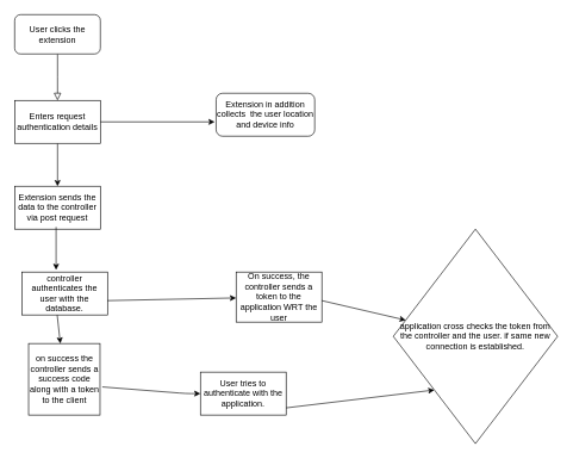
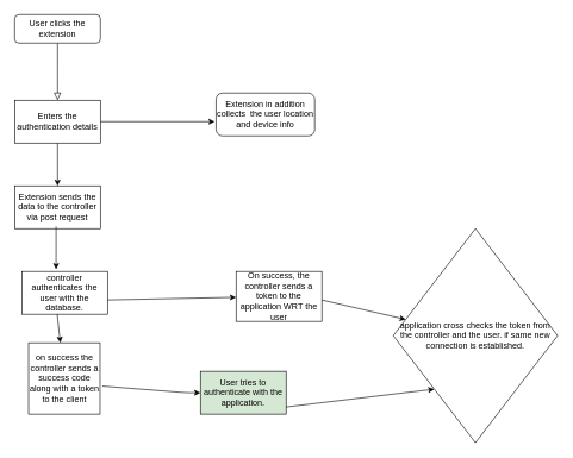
  <mxCell id="0" />
  <mxCell id="1" parent="0" />
  <mxCell id="2" value="" style="rounded=0;html=1;jettySize=auto;orthogonalLoop=1;fontSize=11;endArrow=block;endFill=0;endSize=8;strokeWidth=1;shadow=0;labelBackgroundColor=none;edgeStyle=orthogonalEdgeStyle;" parent="1" source="3" edge="1"><mxGeometry relative="1" as="geometry"><mxPoint x="80" y="140" as="targetPoint" /></mxGeometry></mxCell>
- <mxCell id="3" value="User clicks the extension" style="rounded=1;whiteSpace=wrap;html=1;fontSize=12;glass=0;strokeWidth=1;shadow=0;" parent="1" vertex="1"><mxGeometry x="20" y="20" width="120" height="55" as="geometry" /></mxCell>
+ <mxCell id="3" value="User clicks the extension" style="rounded=1;whiteSpace=wrap;html=1;fontSize=12;glass=0;strokeWidth=1;shadow=0;" parent="1" vertex="1"><mxGeometry x="20" y="20" width="120" height="40" as="geometry" /></mxCell>
  <mxCell id="4" value="Extension in addition collects&amp;nbsp; the user location and device info" style="rounded=1;whiteSpace=wrap;html=1;fontSize=12;glass=0;strokeWidth=1;shadow=0;" parent="1" vertex="1"><mxGeometry x="302" y="130" width="138" height="60" as="geometry" /></mxCell>
  <mxCell id="5" style="edgeStyle=orthogonalEdgeStyle;rounded=0;orthogonalLoop=1;jettySize=auto;html=1;entryX=0.5;entryY=0;entryDx=0;entryDy=0;" edge="1" parent="1" source="6" target="8"><mxGeometry relative="1" as="geometry"><mxPoint x="80" y="220" as="targetPoint" /></mxGeometry></mxCell>
- <mxCell id="6" value="Enters request authentication details" style="rounded=0;whiteSpace=wrap;html=1;" vertex="1" parent="1"><mxGeometry x="20" y="140" width="120" height="60" as="geometry" /></mxCell>
+ <mxCell id="6" value="Enters the authentication details" style="rounded=0;whiteSpace=wrap;html=1;" vertex="1" parent="1"><mxGeometry x="20" y="140" width="120" height="60" as="geometry" /></mxCell>
  <mxCell id="7" value="" style="endArrow=classic;html=1;exitX=1;exitY=0.5;exitDx=0;exitDy=0;" edge="1" parent="1" source="6"><mxGeometry width="50" height="50" relative="1" as="geometry"><mxPoint x="240" y="180" as="sourcePoint" /><mxPoint x="300" y="170" as="targetPoint" /></mxGeometry></mxCell>
  <mxCell id="8" value="Extension sends the data to the controller via post request" style="rounded=0;whiteSpace=wrap;html=1;" vertex="1" parent="1"><mxGeometry x="20" y="260" width="120" height="60" as="geometry" /></mxCell>
  <mxCell id="9" value="controller authenticates the user with the database." style="rounded=0;whiteSpace=wrap;html=1;" vertex="1" parent="1"><mxGeometry x="30" y="380" width="120" height="60" as="geometry" /></mxCell>
  <mxCell id="10" style="edgeStyle=orthogonalEdgeStyle;rounded=0;orthogonalLoop=1;jettySize=auto;html=1;entryX=0.5;entryY=0;entryDx=0;entryDy=0;" edge="1" parent="1"><mxGeometry relative="1" as="geometry"><mxPoint x="78" y="377" as="targetPoint" /><mxPoint x="78" y="317" as="sourcePoint" /></mxGeometry></mxCell>
  <mxCell id="11" value="" style="endArrow=classic;html=1;" edge="1" parent="1" target="12"><mxGeometry width="50" height="50" relative="1" as="geometry"><mxPoint x="150" y="420" as="sourcePoint" /><mxPoint x="330" y="420" as="targetPoint" /></mxGeometry></mxCell>
  <mxCell id="12" value="On success, the controller sends a token to the application WRT the user" style="rounded=0;whiteSpace=wrap;html=1;" vertex="1" parent="1"><mxGeometry x="330" y="380" width="120" height="70" as="geometry" /></mxCell>
  <mxCell id="13" value="" style="endArrow=classic;html=1;" edge="1" parent="1" target="14"><mxGeometry width="50" height="50" relative="1" as="geometry"><mxPoint x="79.5" y="440" as="sourcePoint" /><mxPoint x="79.5" y="520" as="targetPoint" /></mxGeometry></mxCell>
  <mxCell id="14" value="on success the controller sends a success code along with a token to the client" style="whiteSpace=wrap;html=1;aspect=fixed;" vertex="1" parent="1"><mxGeometry x="39.5" y="480" width="100" height="100" as="geometry" /></mxCell>
  <mxCell id="15" value="" style="endArrow=classic;html=1;exitX=1.032;exitY=0.607;exitDx=0;exitDy=0;exitPerimeter=0;" edge="1" parent="1" source="14" target="16"><mxGeometry width="50" height="50" relative="1" as="geometry"><mxPoint x="230" y="550" as="sourcePoint" /><mxPoint x="340" y="550" as="targetPoint" /><Array as="points"><mxPoint x="260" y="550" /></Array></mxGeometry></mxCell>
- <mxCell id="16" value="User tries to authenticate with the application." style="rounded=0;whiteSpace=wrap;html=1;" vertex="1" parent="1"><mxGeometry x="280" y="520" width="120" height="60" as="geometry" /></mxCell>
+ <mxCell id="16" value="User tries to authenticate with the application." style="rounded=0;whiteSpace=wrap;html=1;fillColor=#d5e8d4;" vertex="1" parent="1"><mxGeometry x="280" y="520" width="120" height="60" as="geometry" /></mxCell>
  <mxCell id="17" value="application cross checks the token from the controller and the user. if same new connection is established." style="rhombus;whiteSpace=wrap;html=1;" vertex="1" parent="1"><mxGeometry x="550" y="320" width="230" height="300" as="geometry" /></mxCell>
  <mxCell id="18" value="" style="endArrow=classic;html=1;" edge="1" parent="1" target="17"><mxGeometry width="50" height="50" relative="1" as="geometry"><mxPoint x="450" y="420" as="sourcePoint" /><mxPoint x="500" y="370" as="targetPoint" /></mxGeometry></mxCell>
  <mxCell id="19" value="" style="endArrow=classic;html=1;entryX=0;entryY=1;entryDx=0;entryDy=0;" edge="1" parent="1" target="17"><mxGeometry width="50" height="50" relative="1" as="geometry"><mxPoint x="400" y="570" as="sourcePoint" /><mxPoint x="450" y="520" as="targetPoint" /></mxGeometry></mxCell>
